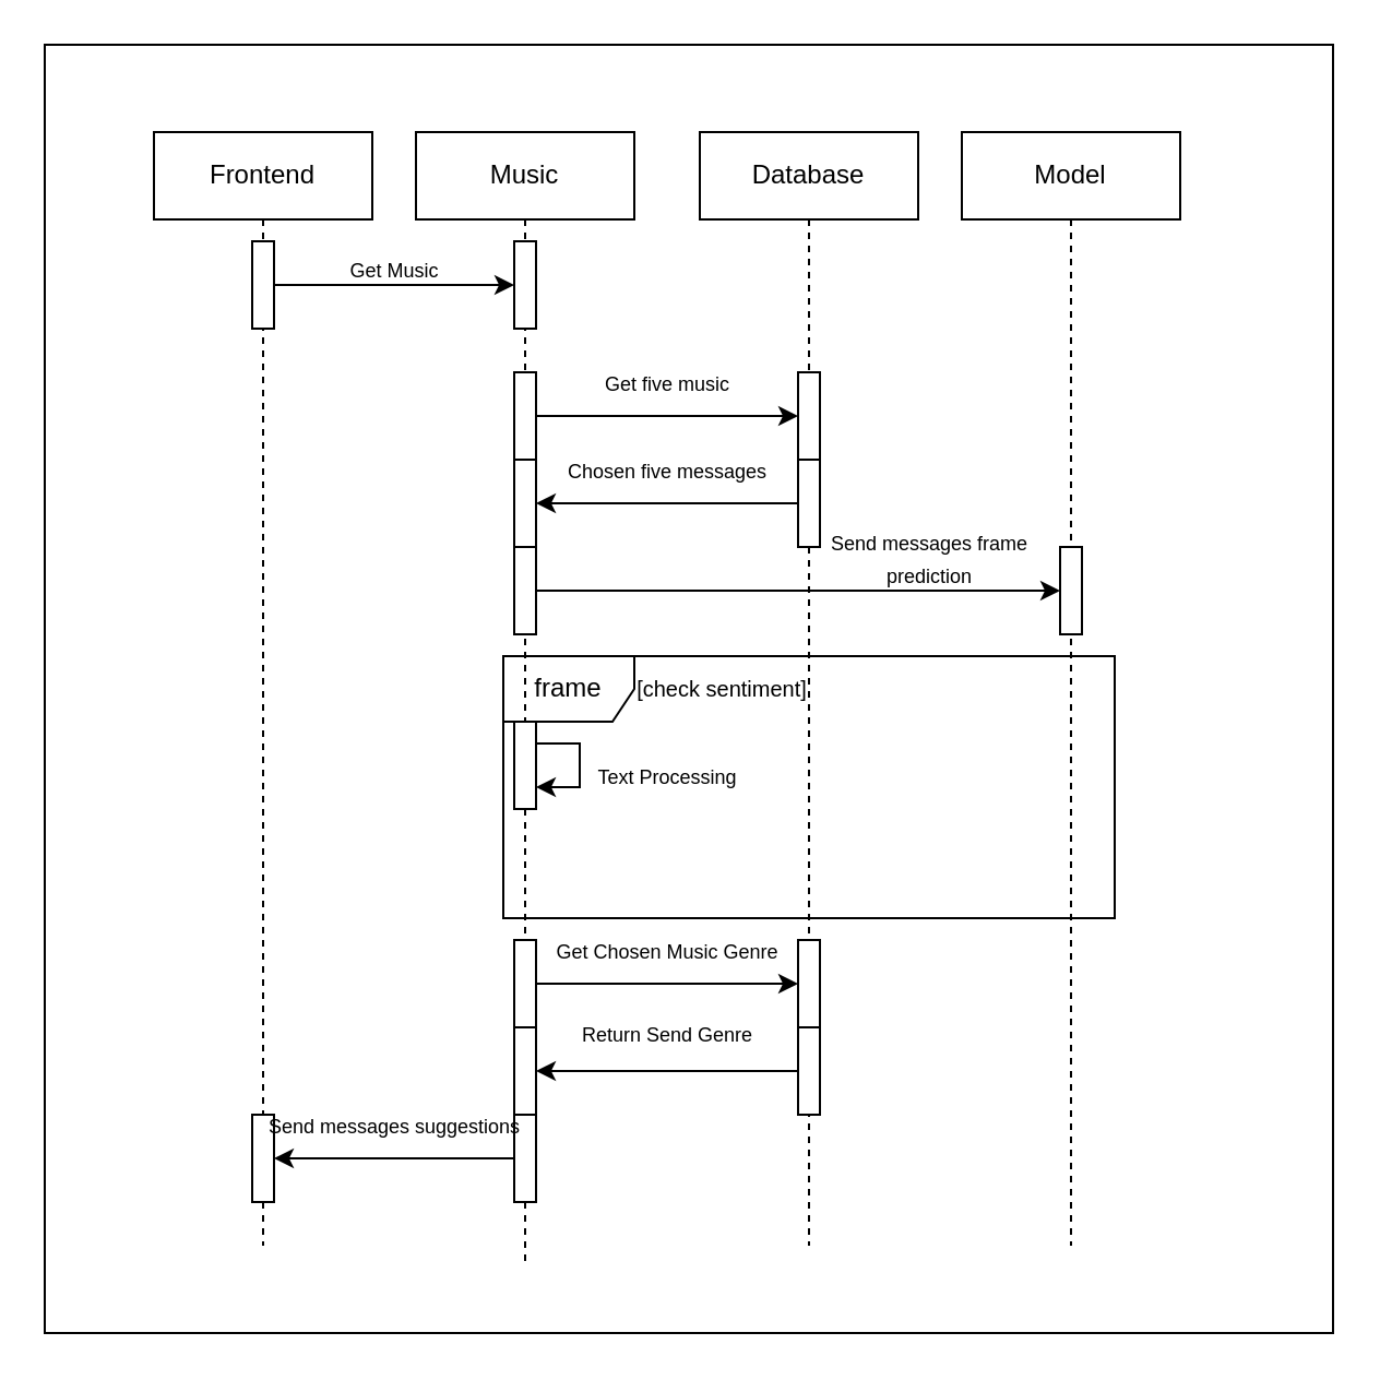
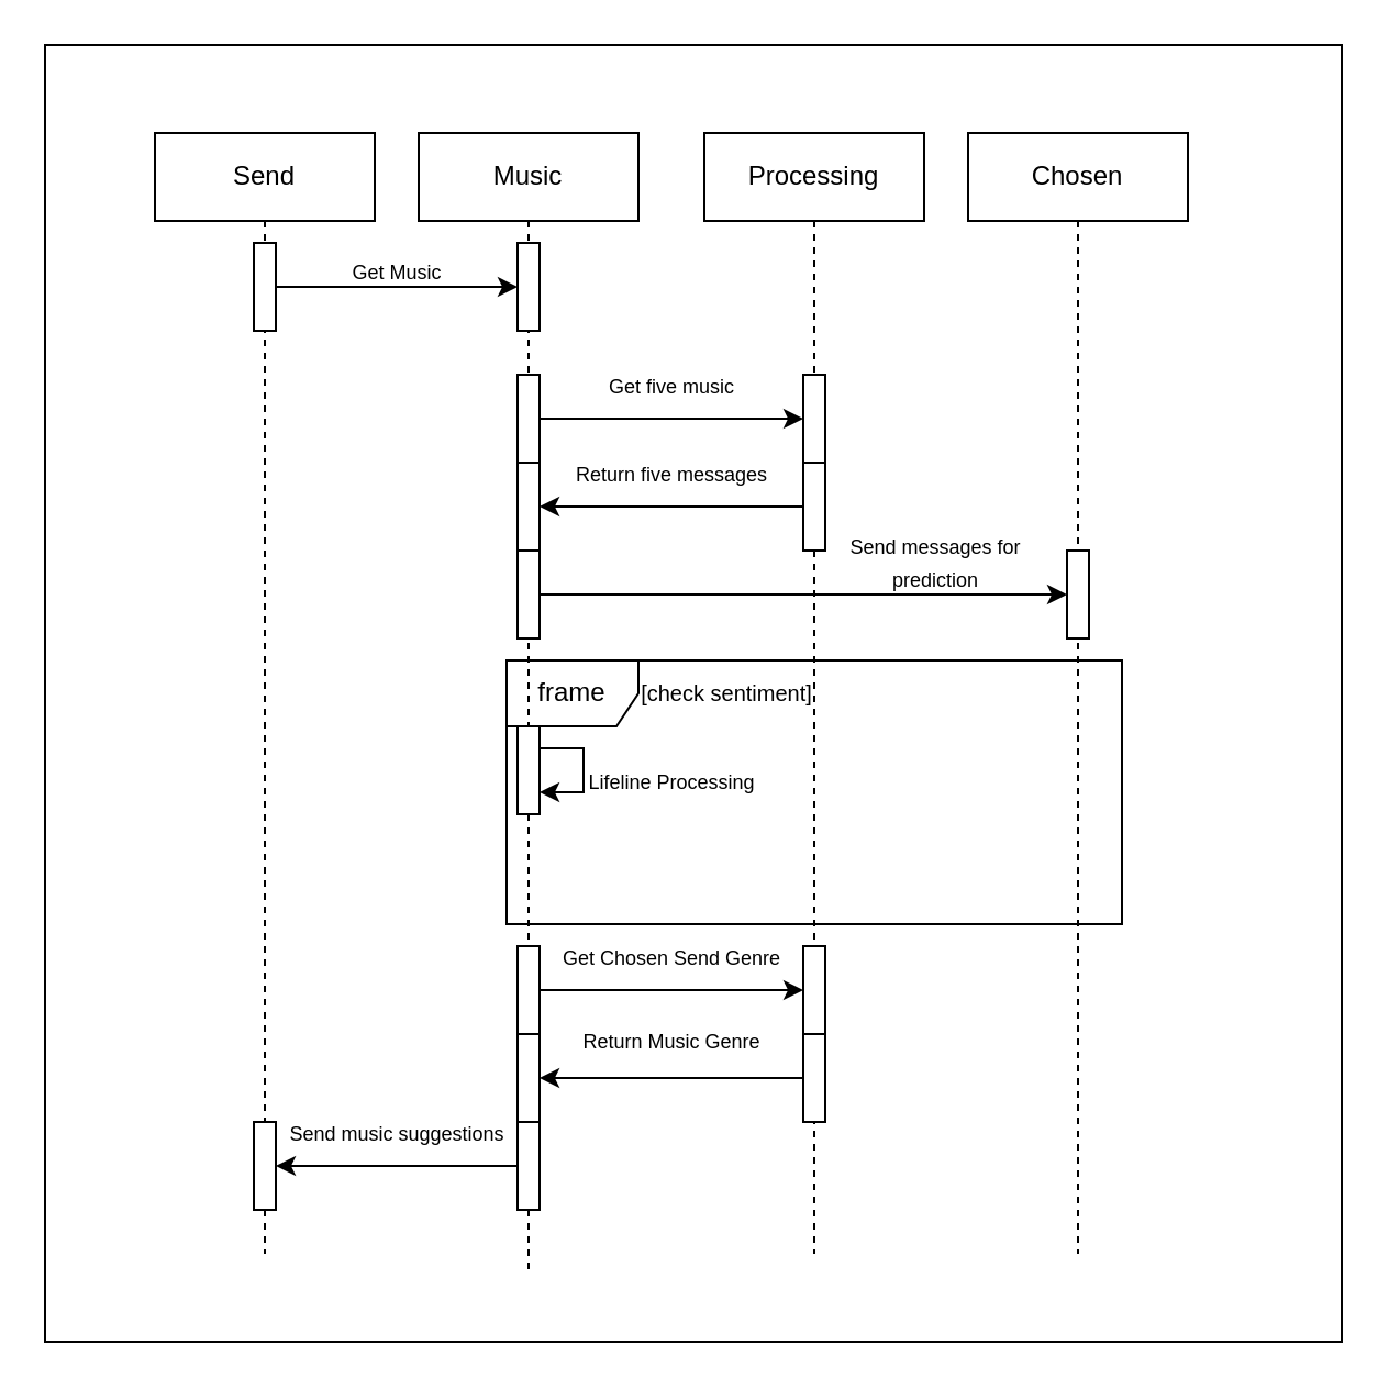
  <mxCell id="0" />
  <mxCell id="1" parent="0" />
  <mxCell id="2" value="" style="whiteSpace=wrap;html=1;aspect=fixed;" vertex="1" parent="1"><mxGeometry x="20" y="20" width="590" height="590" as="geometry" /></mxCell>
  <mxCell id="3" value="&lt;font style=&quot;font-size: 10px;&quot;&gt;[check sentiment]&lt;/font&gt;" style="text;html=1;align=center;verticalAlign=middle;resizable=0;points=[];autosize=1;strokeColor=none;fillColor=none;" vertex="1" parent="1"><mxGeometry x="280" y="300" width="100" height="30" as="geometry" /></mxCell>
  <mxCell id="4" value="frame" style="shape=umlFrame;whiteSpace=wrap;html=1;pointerEvents=0;" vertex="1" parent="1"><mxGeometry x="230" y="300" width="280" height="120" as="geometry" /></mxCell>
  <mxCell id="5" value="Lifeline1" style="shape=umlLifeline;perimeter=lifelinePerimeter;whiteSpace=wrap;html=1;container=1;dropTarget=0;collapsible=0;recursiveResize=0;outlineConnect=0;portConstraint=eastwest;newEdgeStyle={&quot;edgeStyle&quot;:&quot;elbowEdgeStyle&quot;,&quot;elbow&quot;:&quot;vertical&quot;,&quot;curved&quot;:0,&quot;rounded&quot;:0};" vertex="1" parent="1"><mxGeometry x="70" y="60" width="100" height="300" as="geometry" /></mxCell>
  <mxCell id="6" value="Lifeline2" style="shape=umlLifeline;perimeter=lifelinePerimeter;whiteSpace=wrap;html=1;container=1;dropTarget=0;collapsible=0;recursiveResize=0;outlineConnect=0;portConstraint=eastwest;newEdgeStyle={&quot;edgeStyle&quot;:&quot;elbowEdgeStyle&quot;,&quot;elbow&quot;:&quot;vertical&quot;,&quot;curved&quot;:0,&quot;rounded&quot;:0};" vertex="1" parent="1"><mxGeometry x="190" y="60" width="100" height="300" as="geometry" /></mxCell>
- <mxCell id="7" value="Frontend" style="shape=umlLifeline;perimeter=lifelinePerimeter;whiteSpace=wrap;html=1;container=1;dropTarget=0;collapsible=0;recursiveResize=0;outlineConnect=0;portConstraint=eastwest;newEdgeStyle={&quot;edgeStyle&quot;:&quot;elbowEdgeStyle&quot;,&quot;elbow&quot;:&quot;vertical&quot;,&quot;curved&quot;:0,&quot;rounded&quot;:0};" vertex="1" parent="1"><mxGeometry x="70" y="60" width="100" height="510" as="geometry" /></mxCell>
+ <mxCell id="7" value="Send" style="shape=umlLifeline;perimeter=lifelinePerimeter;whiteSpace=wrap;html=1;container=1;dropTarget=0;collapsible=0;recursiveResize=0;outlineConnect=0;portConstraint=eastwest;newEdgeStyle={&quot;edgeStyle&quot;:&quot;elbowEdgeStyle&quot;,&quot;elbow&quot;:&quot;vertical&quot;,&quot;curved&quot;:0,&quot;rounded&quot;:0};" vertex="1" parent="1"><mxGeometry x="70" y="60" width="100" height="510" as="geometry" /></mxCell>
  <mxCell id="8" value="" style="html=1;points=[[0,0,0,0,5],[0,1,0,0,-5],[1,0,0,0,5],[1,1,0,0,-5]];perimeter=orthogonalPerimeter;outlineConnect=0;targetShapes=umlLifeline;portConstraint=eastwest;newEdgeStyle={&quot;curved&quot;:0,&quot;rounded&quot;:0};" vertex="1" parent="7"><mxGeometry x="45" y="50" width="10" height="40" as="geometry" /></mxCell>
  <mxCell id="9" value="" style="html=1;points=[[0,0,0,0,5],[0,1,0,0,-5],[1,0,0,0,5],[1,1,0,0,-5]];perimeter=orthogonalPerimeter;outlineConnect=0;targetShapes=umlLifeline;portConstraint=eastwest;newEdgeStyle={&quot;curved&quot;:0,&quot;rounded&quot;:0};" vertex="1" parent="7"><mxGeometry x="45" y="450" width="10" height="40" as="geometry" /></mxCell>
  <mxCell id="10" value="Music" style="shape=umlLifeline;perimeter=lifelinePerimeter;whiteSpace=wrap;html=1;container=1;dropTarget=0;collapsible=0;recursiveResize=0;outlineConnect=0;portConstraint=eastwest;newEdgeStyle={&quot;edgeStyle&quot;:&quot;elbowEdgeStyle&quot;,&quot;elbow&quot;:&quot;vertical&quot;,&quot;curved&quot;:0,&quot;rounded&quot;:0};" vertex="1" parent="1"><mxGeometry x="190" y="60" width="100" height="520" as="geometry" /></mxCell>
  <mxCell id="11" value="" style="html=1;points=[[0,0,0,0,5],[0,1,0,0,-5],[1,0,0,0,5],[1,1,0,0,-5]];perimeter=orthogonalPerimeter;outlineConnect=0;targetShapes=umlLifeline;portConstraint=eastwest;newEdgeStyle={&quot;curved&quot;:0,&quot;rounded&quot;:0};" vertex="1" parent="10"><mxGeometry x="45" y="50" width="10" height="40" as="geometry" /></mxCell>
  <mxCell id="12" value="" style="html=1;points=[[0,0,0,0,5],[0,1,0,0,-5],[1,0,0,0,5],[1,1,0,0,-5]];perimeter=orthogonalPerimeter;outlineConnect=0;targetShapes=umlLifeline;portConstraint=eastwest;newEdgeStyle={&quot;curved&quot;:0,&quot;rounded&quot;:0};" vertex="1" parent="10"><mxGeometry x="45" y="110" width="10" height="40" as="geometry" /></mxCell>
  <mxCell id="13" value="" style="html=1;points=[[0,0,0,0,5],[0,1,0,0,-5],[1,0,0,0,5],[1,1,0,0,-5]];perimeter=orthogonalPerimeter;outlineConnect=0;targetShapes=umlLifeline;portConstraint=eastwest;newEdgeStyle={&quot;curved&quot;:0,&quot;rounded&quot;:0};" vertex="1" parent="10"><mxGeometry x="45" y="150" width="10" height="40" as="geometry" /></mxCell>
  <mxCell id="14" value="" style="html=1;points=[[0,0,0,0,5],[0,1,0,0,-5],[1,0,0,0,5],[1,1,0,0,-5]];perimeter=orthogonalPerimeter;outlineConnect=0;targetShapes=umlLifeline;portConstraint=eastwest;newEdgeStyle={&quot;curved&quot;:0,&quot;rounded&quot;:0};" vertex="1" parent="10"><mxGeometry x="45" y="190" width="10" height="40" as="geometry" /></mxCell>
  <mxCell id="15" value="" style="html=1;points=[[0,0,0,0,5],[0,1,0,0,-5],[1,0,0,0,5],[1,1,0,0,-5]];perimeter=orthogonalPerimeter;outlineConnect=0;targetShapes=umlLifeline;portConstraint=eastwest;newEdgeStyle={&quot;curved&quot;:0,&quot;rounded&quot;:0};" vertex="1" parent="10"><mxGeometry x="45" y="270" width="10" height="40" as="geometry" /></mxCell>
  <mxCell id="16" style="edgeStyle=orthogonalEdgeStyle;rounded=0;orthogonalLoop=1;jettySize=auto;html=1;curved=0;" edge="1" parent="10" source="15" target="15"><mxGeometry relative="1" as="geometry" /></mxCell>
  <mxCell id="17" value="" style="html=1;points=[[0,0,0,0,5],[0,1,0,0,-5],[1,0,0,0,5],[1,1,0,0,-5]];perimeter=orthogonalPerimeter;outlineConnect=0;targetShapes=umlLifeline;portConstraint=eastwest;newEdgeStyle={&quot;curved&quot;:0,&quot;rounded&quot;:0};" vertex="1" parent="10"><mxGeometry x="45" y="370" width="10" height="40" as="geometry" /></mxCell>
  <mxCell id="18" value="" style="html=1;points=[[0,0,0,0,5],[0,1,0,0,-5],[1,0,0,0,5],[1,1,0,0,-5]];perimeter=orthogonalPerimeter;outlineConnect=0;targetShapes=umlLifeline;portConstraint=eastwest;newEdgeStyle={&quot;curved&quot;:0,&quot;rounded&quot;:0};" vertex="1" parent="10"><mxGeometry x="45" y="410" width="10" height="40" as="geometry" /></mxCell>
  <mxCell id="19" value="" style="html=1;points=[[0,0,0,0,5],[0,1,0,0,-5],[1,0,0,0,5],[1,1,0,0,-5]];perimeter=orthogonalPerimeter;outlineConnect=0;targetShapes=umlLifeline;portConstraint=eastwest;newEdgeStyle={&quot;curved&quot;:0,&quot;rounded&quot;:0};" vertex="1" parent="10"><mxGeometry x="45" y="450" width="10" height="40" as="geometry" /></mxCell>
- <mxCell id="20" value="Database" style="shape=umlLifeline;perimeter=lifelinePerimeter;whiteSpace=wrap;html=1;container=1;dropTarget=0;collapsible=0;recursiveResize=0;outlineConnect=0;portConstraint=eastwest;newEdgeStyle={&quot;edgeStyle&quot;:&quot;elbowEdgeStyle&quot;,&quot;elbow&quot;:&quot;vertical&quot;,&quot;curved&quot;:0,&quot;rounded&quot;:0};" vertex="1" parent="1"><mxGeometry x="320" y="60" width="100" height="510" as="geometry" /></mxCell>
+ <mxCell id="20" value="Processing" style="shape=umlLifeline;perimeter=lifelinePerimeter;whiteSpace=wrap;html=1;container=1;dropTarget=0;collapsible=0;recursiveResize=0;outlineConnect=0;portConstraint=eastwest;newEdgeStyle={&quot;edgeStyle&quot;:&quot;elbowEdgeStyle&quot;,&quot;elbow&quot;:&quot;vertical&quot;,&quot;curved&quot;:0,&quot;rounded&quot;:0};" vertex="1" parent="1"><mxGeometry x="320" y="60" width="100" height="510" as="geometry" /></mxCell>
  <mxCell id="21" value="" style="html=1;points=[[0,0,0,0,5],[0,1,0,0,-5],[1,0,0,0,5],[1,1,0,0,-5]];perimeter=orthogonalPerimeter;outlineConnect=0;targetShapes=umlLifeline;portConstraint=eastwest;newEdgeStyle={&quot;curved&quot;:0,&quot;rounded&quot;:0};" vertex="1" parent="20"><mxGeometry x="45" y="110" width="10" height="40" as="geometry" /></mxCell>
  <mxCell id="22" value="" style="html=1;points=[[0,0,0,0,5],[0,1,0,0,-5],[1,0,0,0,5],[1,1,0,0,-5]];perimeter=orthogonalPerimeter;outlineConnect=0;targetShapes=umlLifeline;portConstraint=eastwest;newEdgeStyle={&quot;curved&quot;:0,&quot;rounded&quot;:0};" vertex="1" parent="20"><mxGeometry x="45" y="150" width="10" height="40" as="geometry" /></mxCell>
  <mxCell id="23" value="" style="html=1;points=[[0,0,0,0,5],[0,1,0,0,-5],[1,0,0,0,5],[1,1,0,0,-5]];perimeter=orthogonalPerimeter;outlineConnect=0;targetShapes=umlLifeline;portConstraint=eastwest;newEdgeStyle={&quot;curved&quot;:0,&quot;rounded&quot;:0};" vertex="1" parent="20"><mxGeometry x="45" y="370" width="10" height="40" as="geometry" /></mxCell>
  <mxCell id="24" value="" style="html=1;points=[[0,0,0,0,5],[0,1,0,0,-5],[1,0,0,0,5],[1,1,0,0,-5]];perimeter=orthogonalPerimeter;outlineConnect=0;targetShapes=umlLifeline;portConstraint=eastwest;newEdgeStyle={&quot;curved&quot;:0,&quot;rounded&quot;:0};" vertex="1" parent="20"><mxGeometry x="45" y="410" width="10" height="40" as="geometry" /></mxCell>
- <mxCell id="25" value="Model" style="shape=umlLifeline;perimeter=lifelinePerimeter;whiteSpace=wrap;html=1;container=1;dropTarget=0;collapsible=0;recursiveResize=0;outlineConnect=0;portConstraint=eastwest;newEdgeStyle={&quot;edgeStyle&quot;:&quot;elbowEdgeStyle&quot;,&quot;elbow&quot;:&quot;vertical&quot;,&quot;curved&quot;:0,&quot;rounded&quot;:0};" vertex="1" parent="1"><mxGeometry x="440" y="60" width="100" height="510" as="geometry" /></mxCell>
+ <mxCell id="25" value="Chosen" style="shape=umlLifeline;perimeter=lifelinePerimeter;whiteSpace=wrap;html=1;container=1;dropTarget=0;collapsible=0;recursiveResize=0;outlineConnect=0;portConstraint=eastwest;newEdgeStyle={&quot;edgeStyle&quot;:&quot;elbowEdgeStyle&quot;,&quot;elbow&quot;:&quot;vertical&quot;,&quot;curved&quot;:0,&quot;rounded&quot;:0};" vertex="1" parent="1"><mxGeometry x="440" y="60" width="100" height="510" as="geometry" /></mxCell>
  <mxCell id="26" value="" style="html=1;points=[[0,0,0,0,5],[0,1,0,0,-5],[1,0,0,0,5],[1,1,0,0,-5]];perimeter=orthogonalPerimeter;outlineConnect=0;targetShapes=umlLifeline;portConstraint=eastwest;newEdgeStyle={&quot;curved&quot;:0,&quot;rounded&quot;:0};" vertex="1" parent="25"><mxGeometry x="45" y="190" width="10" height="40" as="geometry" /></mxCell>
  <mxCell id="27" style="edgeStyle=orthogonalEdgeStyle;rounded=0;orthogonalLoop=1;jettySize=auto;html=1;curved=0;" edge="1" parent="1" source="8" target="11"><mxGeometry relative="1" as="geometry" /></mxCell>
  <mxCell id="28" value="&lt;font style=&quot;font-size: 9px;&quot;&gt;Get Music&lt;/font&gt;" style="text;html=1;align=center;verticalAlign=middle;resizable=0;points=[];autosize=1;strokeColor=none;fillColor=none;" vertex="1" parent="1"><mxGeometry x="140" y="108" width="80" height="30" as="geometry" /></mxCell>
  <mxCell id="29" style="edgeStyle=orthogonalEdgeStyle;rounded=0;orthogonalLoop=1;jettySize=auto;html=1;curved=0;" edge="1" parent="1" source="12" target="21"><mxGeometry relative="1" as="geometry" /></mxCell>
  <mxCell id="30" style="edgeStyle=orthogonalEdgeStyle;rounded=0;orthogonalLoop=1;jettySize=auto;html=1;curved=0;" edge="1" parent="1" source="22" target="13"><mxGeometry relative="1" as="geometry" /></mxCell>
  <mxCell id="31" value="&lt;font style=&quot;font-size: 9px;&quot;&gt;Get five music&lt;/font&gt;" style="text;html=1;align=center;verticalAlign=middle;resizable=0;points=[];autosize=1;strokeColor=none;fillColor=none;" vertex="1" parent="1"><mxGeometry x="255" y="160" width="100" height="30" as="geometry" /></mxCell>
- <mxCell id="32" value="&lt;font style=&quot;font-size: 9px;&quot;&gt;Chosen five messages&lt;/font&gt;" style="text;html=1;align=center;verticalAlign=middle;resizable=0;points=[];autosize=1;strokeColor=none;fillColor=none;" vertex="1" parent="1"><mxGeometry x="250" y="200" width="110" height="30" as="geometry" /></mxCell>
+ <mxCell id="32" value="&lt;font style=&quot;font-size: 9px;&quot;&gt;Return five messages&lt;/font&gt;" style="text;html=1;align=center;verticalAlign=middle;resizable=0;points=[];autosize=1;strokeColor=none;fillColor=none;" vertex="1" parent="1"><mxGeometry x="250" y="200" width="110" height="30" as="geometry" /></mxCell>
  <mxCell id="33" style="edgeStyle=orthogonalEdgeStyle;rounded=0;orthogonalLoop=1;jettySize=auto;html=1;curved=0;" edge="1" parent="1" source="14" target="26"><mxGeometry relative="1" as="geometry" /></mxCell>
- <mxCell id="34" value="&lt;font style=&quot;font-size: 9px;&quot;&gt;Send messages frame&lt;/font&gt;&lt;div&gt;&lt;font style=&quot;font-size: 9px;&quot;&gt;prediction&lt;/font&gt;&lt;/div&gt;" style="text;html=1;align=center;verticalAlign=middle;resizable=0;points=[];autosize=1;strokeColor=none;fillColor=none;" vertex="1" parent="1"><mxGeometry x="375" y="235" width="100" height="40" as="geometry" /></mxCell>
- <mxCell id="35" value="&lt;font style=&quot;font-size: 9px;&quot;&gt;Text Processing&lt;/font&gt;" style="text;html=1;align=center;verticalAlign=middle;resizable=0;points=[];autosize=1;strokeColor=none;fillColor=none;" vertex="1" parent="1"><mxGeometry x="260" y="340" width="90" height="30" as="geometry" /></mxCell>
+ <mxCell id="34" value="&lt;font style=&quot;font-size: 9px;&quot;&gt;Send messages for&lt;/font&gt;&lt;div&gt;&lt;font style=&quot;font-size: 9px;&quot;&gt;prediction&lt;/font&gt;&lt;/div&gt;" style="text;html=1;align=center;verticalAlign=middle;resizable=0;points=[];autosize=1;strokeColor=none;fillColor=none;" vertex="1" parent="1"><mxGeometry x="375" y="235" width="100" height="40" as="geometry" /></mxCell>
+ <mxCell id="35" value="&lt;font style=&quot;font-size: 9px;&quot;&gt;Lifeline Processing&lt;/font&gt;" style="text;html=1;align=center;verticalAlign=middle;resizable=0;points=[];autosize=1;strokeColor=none;fillColor=none;" vertex="1" parent="1"><mxGeometry x="260" y="340" width="90" height="30" as="geometry" /></mxCell>
  <mxCell id="36" style="edgeStyle=orthogonalEdgeStyle;rounded=0;orthogonalLoop=1;jettySize=auto;html=1;curved=0;" edge="1" parent="1" source="17" target="23"><mxGeometry relative="1" as="geometry" /></mxCell>
- <mxCell id="37" value="&lt;font style=&quot;font-size: 9px;&quot;&gt;Get Chosen Music Genre&lt;/font&gt;" style="text;html=1;align=center;verticalAlign=middle;resizable=0;points=[];autosize=1;strokeColor=none;fillColor=none;" vertex="1" parent="1"><mxGeometry x="240" y="420" width="130" height="30" as="geometry" /></mxCell>
+ <mxCell id="37" value="&lt;font style=&quot;font-size: 9px;&quot;&gt;Get Chosen Send Genre&lt;/font&gt;" style="text;html=1;align=center;verticalAlign=middle;resizable=0;points=[];autosize=1;strokeColor=none;fillColor=none;" vertex="1" parent="1"><mxGeometry x="240" y="420" width="130" height="30" as="geometry" /></mxCell>
  <mxCell id="38" style="edgeStyle=orthogonalEdgeStyle;rounded=0;orthogonalLoop=1;jettySize=auto;html=1;curved=0;" edge="1" parent="1" source="24" target="18"><mxGeometry relative="1" as="geometry" /></mxCell>
- <mxCell id="39" value="&lt;span style=&quot;font-size: 9px;&quot;&gt;Return Send Genre&lt;/span&gt;" style="text;html=1;align=center;verticalAlign=middle;resizable=0;points=[];autosize=1;strokeColor=none;fillColor=none;" vertex="1" parent="1"><mxGeometry x="255" y="458" width="100" height="30" as="geometry" /></mxCell>
+ <mxCell id="39" value="&lt;span style=&quot;font-size: 9px;&quot;&gt;Return Music Genre&lt;/span&gt;" style="text;html=1;align=center;verticalAlign=middle;resizable=0;points=[];autosize=1;strokeColor=none;fillColor=none;" vertex="1" parent="1"><mxGeometry x="255" y="458" width="100" height="30" as="geometry" /></mxCell>
  <mxCell id="40" style="edgeStyle=orthogonalEdgeStyle;rounded=0;orthogonalLoop=1;jettySize=auto;html=1;curved=0;" edge="1" parent="1" source="19" target="9"><mxGeometry relative="1" as="geometry" /></mxCell>
- <mxCell id="41" value="&lt;span style=&quot;font-size: 9px;&quot;&gt;Send messages suggestions&lt;/span&gt;" style="text;html=1;align=center;verticalAlign=middle;resizable=0;points=[];autosize=1;strokeColor=none;fillColor=none;" vertex="1" parent="1"><mxGeometry x="120" y="500" width="120" height="30" as="geometry" /></mxCell>
+ <mxCell id="41" value="&lt;span style=&quot;font-size: 9px;&quot;&gt;Send music suggestions&lt;/span&gt;" style="text;html=1;align=center;verticalAlign=middle;resizable=0;points=[];autosize=1;strokeColor=none;fillColor=none;" vertex="1" parent="1"><mxGeometry x="120" y="500" width="120" height="30" as="geometry" /></mxCell>
